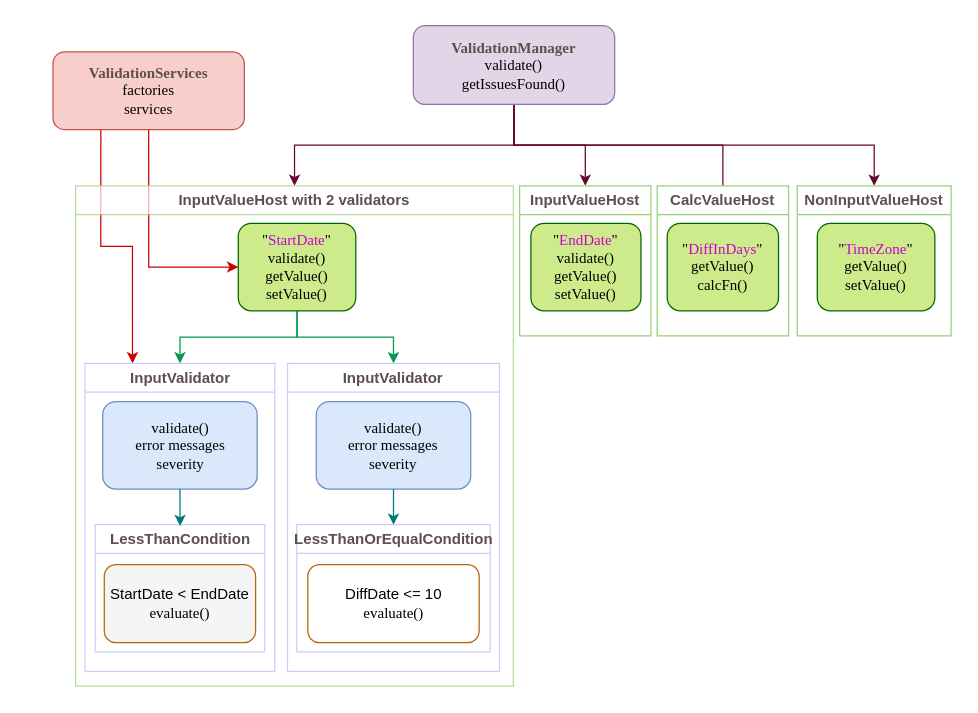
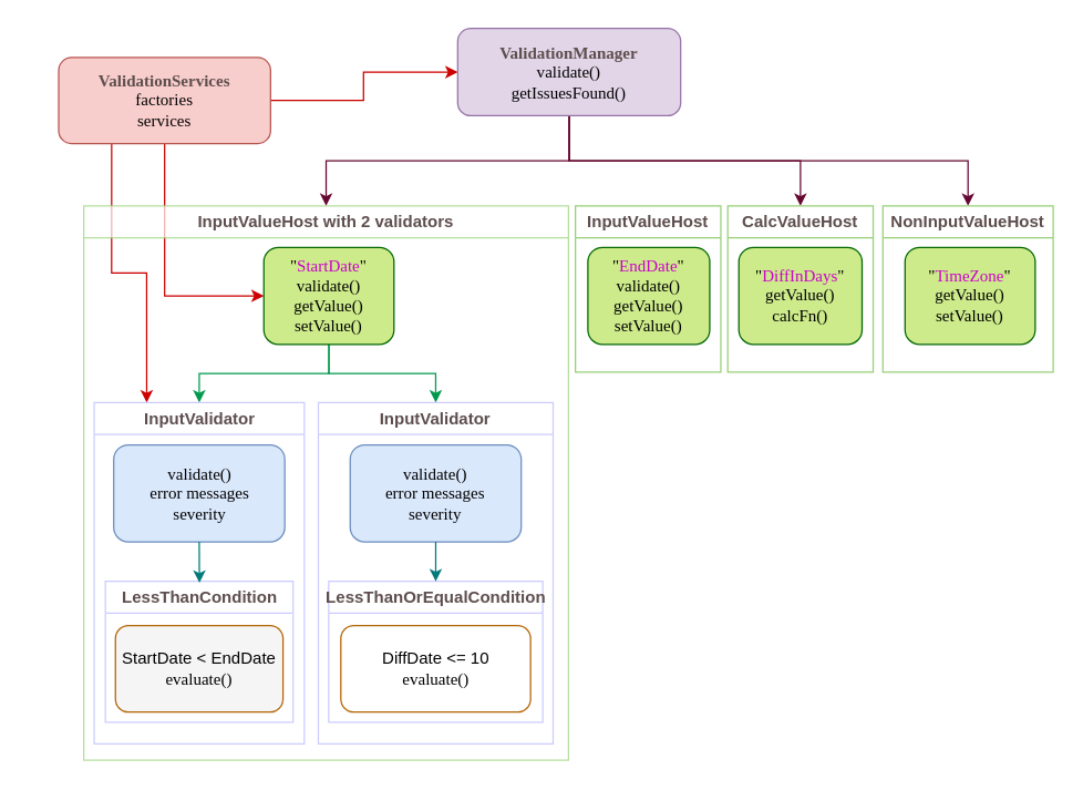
  <mxCell id="0" />
  <mxCell id="1" parent="0" />
  <mxCell id="2" style="edgeStyle=orthogonalEdgeStyle;rounded=0;orthogonalLoop=1;jettySize=auto;html=1;exitX=0.25;exitY=1;exitDx=0;exitDy=0;entryX=0;entryY=0.75;entryDx=0;entryDy=0;strokeColor=#CC0000;" edge="1" parent="1" source="10" target="22"><mxGeometry relative="1" as="geometry" /></mxCell>
  <mxCell id="3" style="edgeStyle=orthogonalEdgeStyle;rounded=0;orthogonalLoop=1;jettySize=auto;html=1;exitX=0.5;exitY=1;exitDx=0;exitDy=0;entryX=0.5;entryY=0;entryDx=0;entryDy=0;strokeColor=#660831;" edge="1" parent="1" source="7" target="13"><mxGeometry relative="1" as="geometry" /></mxCell>
- <mxCell id="4" style="edgeStyle=orthogonalEdgeStyle;rounded=0;orthogonalLoop=1;jettySize=auto;html=1;exitX=0.5;exitY=1;exitDx=0;exitDy=0;entryX=0.5;entryY=0;entryDx=0;entryDy=0;strokeColor=#660831;" edge="1" parent="1" source="7" target="18"><mxGeometry relative="1" as="geometry" /></mxCell>
- <mxCell id="5" style="edgeStyle=orthogonalEdgeStyle;rounded=0;orthogonalLoop=1;jettySize=auto;html=1;exitX=0.5;exitY=1;exitDx=0;exitDy=0;entryX=0.5;entryY=0;entryDx=0;entryDy=0;strokeColor=#660831;endArrow=none;" edge="1" parent="1" source="7" target="19"><mxGeometry relative="1" as="geometry" /></mxCell>
+ <mxCell id="5" style="edgeStyle=orthogonalEdgeStyle;rounded=0;orthogonalLoop=1;jettySize=auto;html=1;exitX=0.5;exitY=1;exitDx=0;exitDy=0;entryX=0.5;entryY=0;entryDx=0;entryDy=0;strokeColor=#660831;" edge="1" parent="1" source="7" target="19"><mxGeometry relative="1" as="geometry" /></mxCell>
  <mxCell id="6" style="edgeStyle=orthogonalEdgeStyle;rounded=0;orthogonalLoop=1;jettySize=auto;html=1;exitX=0.5;exitY=1;exitDx=0;exitDy=0;entryX=0.5;entryY=0;entryDx=0;entryDy=0;strokeColor=#660831;" edge="1" parent="1" source="7" target="20"><mxGeometry relative="1" as="geometry" /></mxCell>
  <mxCell id="7" value="&lt;b&gt;&lt;font color=&quot;#5e4e4e&quot;&gt;ValidationManager&lt;/font&gt;&lt;/b&gt;&lt;br&gt;&lt;font face=&quot;Lucida Console&quot;&gt;validate()&lt;br&gt;getIssuesFound()&lt;br&gt;&lt;/font&gt;" style="whiteSpace=wrap;html=1;rounded=1;comic=0;labelBackgroundColor=none;strokeWidth=1;fontFamily=Verdana;fontSize=12;align=center;fillColor=#e1d5e7;strokeColor=#9673a6;" vertex="1" parent="1"><mxGeometry x="330" y="20" width="161" height="63" as="geometry" /></mxCell>
+ <mxCell id="8" style="edgeStyle=elbowEdgeStyle;rounded=0;orthogonalLoop=1;jettySize=auto;html=1;exitX=1;exitY=0.5;exitDx=0;exitDy=0;strokeColor=#CC0000;" edge="1" parent="1" source="10" target="7"><mxGeometry relative="1" as="geometry" /></mxCell>
  <mxCell id="9" style="edgeStyle=orthogonalEdgeStyle;rounded=0;orthogonalLoop=1;jettySize=auto;html=1;exitX=0.5;exitY=1;exitDx=0;exitDy=0;entryX=0;entryY=0.5;entryDx=0;entryDy=0;strokeColor=#CC0000;" edge="1" parent="1" source="10" target="16"><mxGeometry relative="1" as="geometry" /></mxCell>
  <mxCell id="10" value="&lt;b style=&quot;color: rgb(94, 78, 78);&quot;&gt;ValidationServices&lt;/b&gt;&lt;br&gt;factories&lt;br&gt;services" style="whiteSpace=wrap;html=1;rounded=1;shadow=0;comic=0;labelBackgroundColor=none;strokeWidth=1;fontFamily=Verdana;fontSize=12;align=center;fillColor=#f8cecc;strokeColor=#b85450;" vertex="1" parent="1"><mxGeometry x="41.88" y="41" width="153" height="62" as="geometry" /></mxCell>
  <mxCell id="11" value="&quot;&lt;font color=&quot;#cc00cc&quot;&gt;DiffInDays&lt;/font&gt;&quot;&lt;br&gt;&lt;font face=&quot;Lucida Console&quot;&gt;getValue()&lt;br&gt;&lt;/font&gt;calcFn()&lt;font face=&quot;Lucida Console&quot;&gt;&lt;br&gt;&lt;/font&gt;" style="rounded=1;whiteSpace=wrap;html=1;shadow=0;comic=0;labelBackgroundColor=none;strokeWidth=1;fontFamily=Verdana;fontSize=12;align=center;fillColor=#cdeb8b;strokeColor=#006600;" vertex="1" parent="1"><mxGeometry x="533" y="178" width="89" height="70" as="geometry" /></mxCell>
  <mxCell id="12" value="&quot;&lt;font color=&quot;#cc00cc&quot;&gt;EndDate&lt;/font&gt;&quot;&lt;br&gt;&lt;font face=&quot;Lucida Console&quot;&gt;validate()&lt;br&gt;getValue()&lt;br&gt;setValue()&lt;br&gt;&lt;/font&gt;" style="rounded=1;whiteSpace=wrap;html=1;shadow=0;comic=0;labelBackgroundColor=none;strokeWidth=1;fontFamily=Verdana;fontSize=12;align=center;fillColor=#cdeb8b;strokeColor=#006600;" vertex="1" parent="1"><mxGeometry x="424" y="178" width="88" height="70" as="geometry" /></mxCell>
  <mxCell id="13" value="&lt;font color=&quot;#5e4e4e&quot;&gt;InputValueHost with 2 validators&lt;/font&gt;" style="swimlane;whiteSpace=wrap;html=1;strokeColor=#97D077;fontColor=#006600;collapsible=0;opacity=70;" vertex="1" parent="1"><mxGeometry x="60" y="148" width="350" height="400" as="geometry" /></mxCell>
  <mxCell id="14" style="edgeStyle=orthogonalEdgeStyle;rounded=0;orthogonalLoop=1;jettySize=auto;html=1;exitX=0.5;exitY=1;exitDx=0;exitDy=0;entryX=0;entryY=0.5;entryDx=0;entryDy=0;strokeColor=#00994D;" edge="1" parent="1" source="16" target="22"><mxGeometry relative="1" as="geometry" /></mxCell>
  <mxCell id="15" style="edgeStyle=orthogonalEdgeStyle;rounded=0;orthogonalLoop=1;jettySize=auto;html=1;exitX=0.5;exitY=1;exitDx=0;exitDy=0;entryX=0;entryY=0.5;entryDx=0;entryDy=0;strokeColor=#00994D;" edge="1" parent="1" source="16" target="17"><mxGeometry relative="1" as="geometry" /></mxCell>
  <mxCell id="16" value="&quot;&lt;font color=&quot;#cc00cc&quot;&gt;StartDate&lt;/font&gt;&quot;&lt;br&gt;&lt;font face=&quot;Lucida Console&quot;&gt;validate()&lt;br&gt;getValue()&lt;br&gt;setValue()&lt;br&gt;&lt;/font&gt;" style="rounded=1;whiteSpace=wrap;html=1;shadow=0;comic=0;labelBackgroundColor=none;strokeWidth=1;fontFamily=Verdana;fontSize=12;align=center;fillColor=#cdeb8b;strokeColor=#006600;" vertex="1" parent="1"><mxGeometry x="190" y="178" width="94" height="70" as="geometry" /></mxCell>
  <mxCell id="17" value="InputValidator" style="swimlane;horizontal=0;whiteSpace=wrap;html=1;rotation=90;strokeColor=#CCCCFF;fontColor=#5E4E4E;collapsible=0;container=0;" vertex="1" parent="1"><mxGeometry x="191.005" y="328.38" width="246.25" height="169.5" as="geometry" /></mxCell>
  <mxCell id="18" value="&lt;font&gt;InputValueHost&lt;/font&gt;" style="swimlane;whiteSpace=wrap;html=1;strokeColor=#97D077;collapsible=0;fontColor=#5E4E4E;" vertex="1" parent="1"><mxGeometry x="415" y="148" width="105" height="120" as="geometry" /></mxCell>
  <mxCell id="19" value="CalcValueHost" style="swimlane;whiteSpace=wrap;html=1;startSize=23;strokeColor=#97D077;fontColor=#5E4E4E;collapsible=0;" vertex="1" parent="1"><mxGeometry x="525" y="148" width="105" height="120" as="geometry" /></mxCell>
  <mxCell id="20" value="NonInputValueHost" style="swimlane;whiteSpace=wrap;html=1;strokeColor=#97D077;swimlaneLine=1;fontColor=#5E4E4E;collapsible=0;" vertex="1" parent="1"><mxGeometry x="637" y="148" width="123" height="120" as="geometry"><mxRectangle x="587" y="30" width="150" height="30" as="alternateBounds" /></mxGeometry></mxCell>
  <mxCell id="21" value="&quot;&lt;font color=&quot;#cc00cc&quot;&gt;TimeZone&lt;/font&gt;&quot;&lt;br&gt;&lt;font face=&quot;Lucida Console&quot;&gt;getValue()&lt;br style=&quot;border-color: var(--border-color);&quot;&gt;&lt;/font&gt;&lt;span style=&quot;font-family: &amp;quot;Lucida Console&amp;quot;;&quot;&gt;setValue()&lt;/span&gt;" style="rounded=1;whiteSpace=wrap;html=1;shadow=0;comic=0;labelBackgroundColor=none;strokeWidth=1;fontFamily=Verdana;fontSize=12;align=center;fillColor=#cdeb8b;strokeColor=#006600;" vertex="1" parent="20"><mxGeometry x="16" y="30" width="94" height="70" as="geometry" /></mxCell>
  <mxCell id="22" value="InputValidator" style="swimlane;horizontal=0;whiteSpace=wrap;html=1;rotation=90;strokeColor=#CCCCFF;fontColor=#5E4E4E;collapsible=0;container=0;" vertex="1" parent="1"><mxGeometry x="20.25" y="337.25" width="246.25" height="151.75" as="geometry" /></mxCell>
  <mxCell id="23" value="&lt;font face=&quot;Lucida Console&quot;&gt;validate()&lt;/font&gt;&lt;br&gt;error messages&lt;br&gt;severity" style="whiteSpace=wrap;html=1;rounded=1;shadow=0;comic=0;labelBackgroundColor=none;strokeWidth=1;fontFamily=Verdana;fontSize=12;align=center;rotation=0;fillColor=#dae8fc;strokeColor=#6c8ebf;container=0;" vertex="1" parent="1"><mxGeometry x="252.38" y="320.5" width="123.5" height="70" as="geometry" /></mxCell>
  <mxCell id="24" value="LessThanOrEqualCondition" style="swimlane;horizontal=0;whiteSpace=wrap;html=1;rotation=90;strokeColor=#CCCCFF;collapsible=0;fontColor=#5E4E4E;container=0;startSize=23;" vertex="1" parent="1"><mxGeometry x="263.305" y="392.52" width="101.65" height="154.61" as="geometry" /></mxCell>
  <mxCell id="25" style="rounded=0;orthogonalLoop=1;jettySize=auto;html=1;exitX=0.5;exitY=1;exitDx=0;exitDy=0;strokeColor=#007A7A;entryX=0;entryY=0.5;entryDx=0;entryDy=0;" edge="1" parent="1" source="23" target="24"><mxGeometry relative="1" as="geometry"><mxPoint x="323.5" y="420" as="targetPoint" /></mxGeometry></mxCell>
  <mxCell id="26" value="DiffDate &amp;lt;= 10&lt;br&gt;&lt;font face=&quot;Lucida Console&quot;&gt;evaluate()&lt;/font&gt;" style="whiteSpace=wrap;html=1;rotation=0;fillColor=#ffffff;strokeColor=#b46504;rounded=1;container=0;" vertex="1" parent="1"><mxGeometry x="245.63" y="450.88" width="137" height="62.5" as="geometry" /></mxCell>
  <mxCell id="27" value="&lt;font face=&quot;Lucida Console&quot;&gt;validate()&lt;/font&gt;&lt;br&gt;error messages&lt;br&gt;severity" style="whiteSpace=wrap;html=1;rounded=1;shadow=0;comic=0;labelBackgroundColor=none;strokeWidth=1;fontFamily=Verdana;fontSize=12;align=center;rotation=0;fillColor=#dae8fc;strokeColor=#6c8ebf;container=0;" vertex="1" parent="1"><mxGeometry x="81.625" y="320.5" width="123.5" height="70" as="geometry" /></mxCell>
  <mxCell id="28" value="LessThanCondition" style="swimlane;horizontal=0;whiteSpace=wrap;html=1;rotation=90;strokeColor=#CCCCFF;collapsible=0;fontColor=#5E4E4E;container=0;" vertex="1" parent="1"><mxGeometry x="92.55" y="402.05" width="101.65" height="135.56" as="geometry" /></mxCell>
  <mxCell id="29" style="rounded=0;orthogonalLoop=1;jettySize=auto;html=1;exitX=0.5;exitY=1;exitDx=0;exitDy=0;strokeColor=#007A7A;" edge="1" parent="1" source="27"><mxGeometry relative="1" as="geometry"><mxPoint x="143.5" y="420" as="targetPoint" /></mxGeometry></mxCell>
  <mxCell id="30" value="StartDate &amp;lt; EndDate&lt;br&gt;&lt;font face=&quot;Lucida Console&quot;&gt;evaluate()&lt;/font&gt;" style="whiteSpace=wrap;html=1;rotation=0;fillColor=#f5f5f5;strokeColor=#b46504;rounded=1;container=0;" vertex="1" parent="1"><mxGeometry x="82.875" y="450.88" width="121" height="62.5" as="geometry" /></mxCell>
